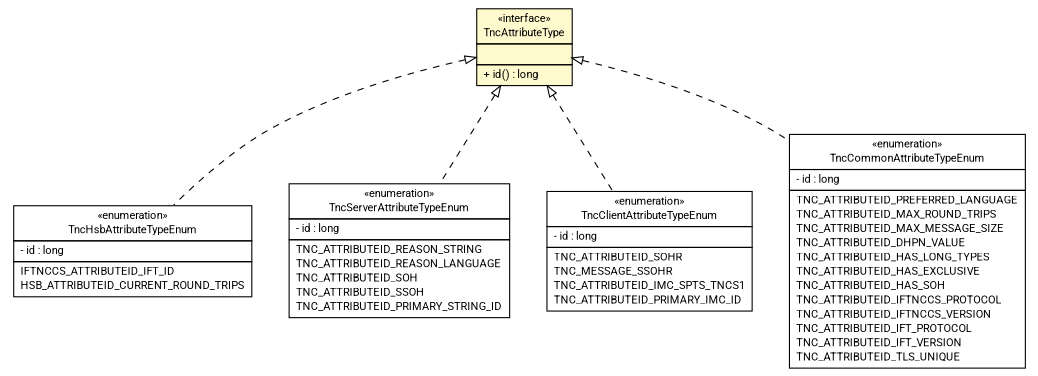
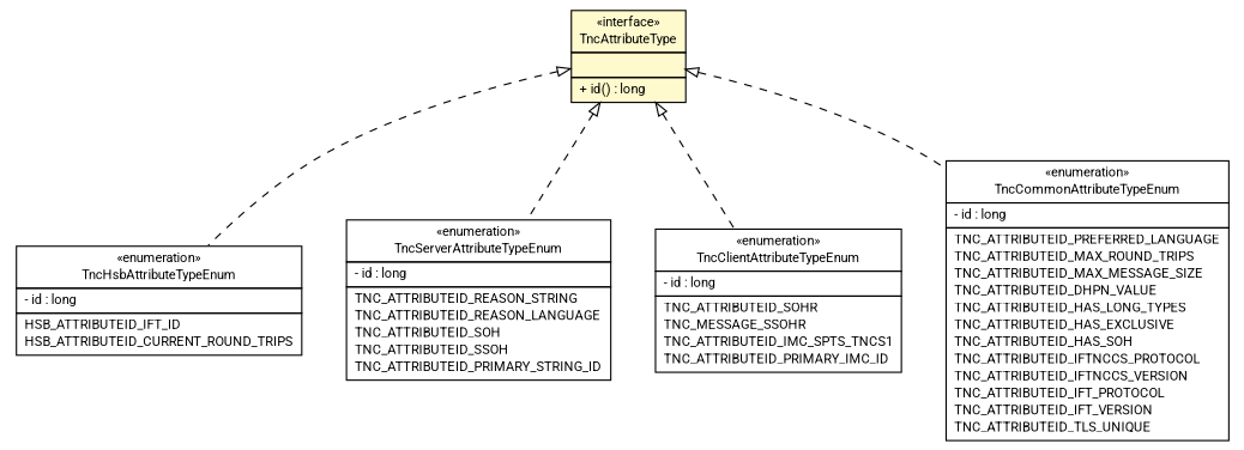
  digraph {
    fontname=Roboto
    nodesep=0.25
    ranksep=0.5
    node [fontcolor=black fontname=Roboto fontsize=10.0 shape=plaintext]
    edge [arrowtail=empty dir=back fontname=Roboto fontsize=10 headport=p labelfontname=Helvetica labelfontsize=10 style=dashed tailport=p]
-   n1 [label=<<table title="de.hsbremen.tc.tnc.attribute.TncHsbAttributeTypeEnum" border="0" cellborder="1" cellspacing="0" cellpadding="2" port="p" href="./TncHsbAttributeTypeEnum.html"> 		<tr><td><table border="0" cellspacing="0" cellpadding="1"> <tr><td align="center" balign="center"> &#171;enumeration&#187; </td></tr> <tr><td align="center" balign="center"> TncHsbAttributeTypeEnum </td></tr> 		</table></td></tr> 		<tr><td><table border="0" cellspacing="0" cellpadding="1"> <tr><td align="left" balign="left"> - id : long </td></tr> 		</table></td></tr> 		<tr><td><table border="0" cellspacing="0" cellpadding="1"> <tr><td align="left" balign="left"> IFTNCCS_ATTRIBUTEID_IFT_ID </td></tr> <tr><td align="left" balign="left"> HSB_ATTRIBUTEID_CURRENT_ROUND_TRIPS </td></tr> 		</table></td></tr> 		</table>>]
+   n1 [label=<<table title="de.hsbremen.tc.tnc.attribute.TncHsbAttributeTypeEnum" border="0" cellborder="1" cellspacing="0" cellpadding="2" port="p" href="./TncHsbAttributeTypeEnum.html"> 		<tr><td><table border="0" cellspacing="0" cellpadding="1"> <tr><td align="center" balign="center"> &#171;enumeration&#187; </td></tr> <tr><td align="center" balign="center"> TncHsbAttributeTypeEnum </td></tr> 		</table></td></tr> 		<tr><td><table border="0" cellspacing="0" cellpadding="1"> <tr><td align="left" balign="left"> - id : long </td></tr> 		</table></td></tr> 		<tr><td><table border="0" cellspacing="0" cellpadding="1"> <tr><td align="left" balign="left"> HSB_ATTRIBUTEID_IFT_ID </td></tr> <tr><td align="left" balign="left"> HSB_ATTRIBUTEID_CURRENT_ROUND_TRIPS </td></tr> 		</table></td></tr> 		</table>>]
    n2 [label=<<table title="de.hsbremen.tc.tnc.attribute.TncServerAttributeTypeEnum" border="0" cellborder="1" cellspacing="0" cellpadding="2" port="p" href="./TncServerAttributeTypeEnum.html"> 		<tr><td><table border="0" cellspacing="0" cellpadding="1"> <tr><td align="center" balign="center"> &#171;enumeration&#187; </td></tr> <tr><td align="center" balign="center"> TncServerAttributeTypeEnum </td></tr> 		</table></td></tr> 		<tr><td><table border="0" cellspacing="0" cellpadding="1"> <tr><td align="left" balign="left"> - id : long </td></tr> 		</table></td></tr> 		<tr><td><table border="0" cellspacing="0" cellpadding="1"> <tr><td align="left" balign="left"> TNC_ATTRIBUTEID_REASON_STRING </td></tr> <tr><td align="left" balign="left"> TNC_ATTRIBUTEID_REASON_LANGUAGE </td></tr> <tr><td align="left" balign="left"> TNC_ATTRIBUTEID_SOH </td></tr> <tr><td align="left" balign="left"> TNC_ATTRIBUTEID_SSOH </td></tr> <tr><td align="left" balign="left"> TNC_ATTRIBUTEID_PRIMARY_STRING_ID </td></tr> 		</table></td></tr> 		</table>>]
    n3 [label=<<table title="de.hsbremen.tc.tnc.attribute.TncAttributeType" border="0" cellborder="1" cellspacing="0" cellpadding="2" port="p" bgcolor="lemonChiffon" href="./TncAttributeType.html"> 		<tr><td><table border="0" cellspacing="0" cellpadding="1"> <tr><td align="center" balign="center"> &#171;interface&#187; </td></tr> <tr><td align="center" balign="center"> TncAttributeType </td></tr> 		</table></td></tr> 		<tr><td><table border="0" cellspacing="0" cellpadding="1"> <tr><td align="left" balign="left">  </td></tr> 		</table></td></tr> 		<tr><td><table border="0" cellspacing="0" cellpadding="1"> <tr><td align="left" balign="left"> + id() : long </td></tr> 		</table></td></tr> 		</table>>]
    n4 [label=<<table title="de.hsbremen.tc.tnc.attribute.TncClientAttributeTypeEnum" border="0" cellborder="1" cellspacing="0" cellpadding="2" port="p" href="./TncClientAttributeTypeEnum.html"> 		<tr><td><table border="0" cellspacing="0" cellpadding="1"> <tr><td align="center" balign="center"> &#171;enumeration&#187; </td></tr> <tr><td align="center" balign="center"> TncClientAttributeTypeEnum </td></tr> 		</table></td></tr> 		<tr><td><table border="0" cellspacing="0" cellpadding="1"> <tr><td align="left" balign="left"> - id : long </td></tr> 		</table></td></tr> 		<tr><td><table border="0" cellspacing="0" cellpadding="1"> <tr><td align="left" balign="left"> TNC_ATTRIBUTEID_SOHR </td></tr> <tr><td align="left" balign="left"> TNC_MESSAGE_SSOHR </td></tr> <tr><td align="left" balign="left"> TNC_ATTRIBUTEID_IMC_SPTS_TNCS1 </td></tr> <tr><td align="left" balign="left"> TNC_ATTRIBUTEID_PRIMARY_IMC_ID </td></tr> 		</table></td></tr> 		</table>>]
    n5 [label=<<table title="de.hsbremen.tc.tnc.attribute.TncCommonAttributeTypeEnum" border="0" cellborder="1" cellspacing="0" cellpadding="2" port="p" href="./TncCommonAttributeTypeEnum.html"> 		<tr><td><table border="0" cellspacing="0" cellpadding="1"> <tr><td align="center" balign="center"> &#171;enumeration&#187; </td></tr> <tr><td align="center" balign="center"> TncCommonAttributeTypeEnum </td></tr> 		</table></td></tr> 		<tr><td><table border="0" cellspacing="0" cellpadding="1"> <tr><td align="left" balign="left"> - id : long </td></tr> 		</table></td></tr> 		<tr><td><table border="0" cellspacing="0" cellpadding="1"> <tr><td align="left" balign="left"> TNC_ATTRIBUTEID_PREFERRED_LANGUAGE </td></tr> <tr><td align="left" balign="left"> TNC_ATTRIBUTEID_MAX_ROUND_TRIPS </td></tr> <tr><td align="left" balign="left"> TNC_ATTRIBUTEID_MAX_MESSAGE_SIZE </td></tr> <tr><td align="left" balign="left"> TNC_ATTRIBUTEID_DHPN_VALUE </td></tr> <tr><td align="left" balign="left"> TNC_ATTRIBUTEID_HAS_LONG_TYPES </td></tr> <tr><td align="left" balign="left"> TNC_ATTRIBUTEID_HAS_EXCLUSIVE </td></tr> <tr><td align="left" balign="left"> TNC_ATTRIBUTEID_HAS_SOH </td></tr> <tr><td align="left" balign="left"> TNC_ATTRIBUTEID_IFTNCCS_PROTOCOL </td></tr> <tr><td align="left" balign="left"> TNC_ATTRIBUTEID_IFTNCCS_VERSION </td></tr> <tr><td align="left" balign="left"> TNC_ATTRIBUTEID_IFT_PROTOCOL </td></tr> <tr><td align="left" balign="left"> TNC_ATTRIBUTEID_IFT_VERSION </td></tr> <tr><td align="left" balign="left"> TNC_ATTRIBUTEID_TLS_UNIQUE </td></tr> 		</table></td></tr> 		</table>>]
    n3 -> n1
    n3 -> n2
    n3 -> n4
    n3 -> n5
  }
